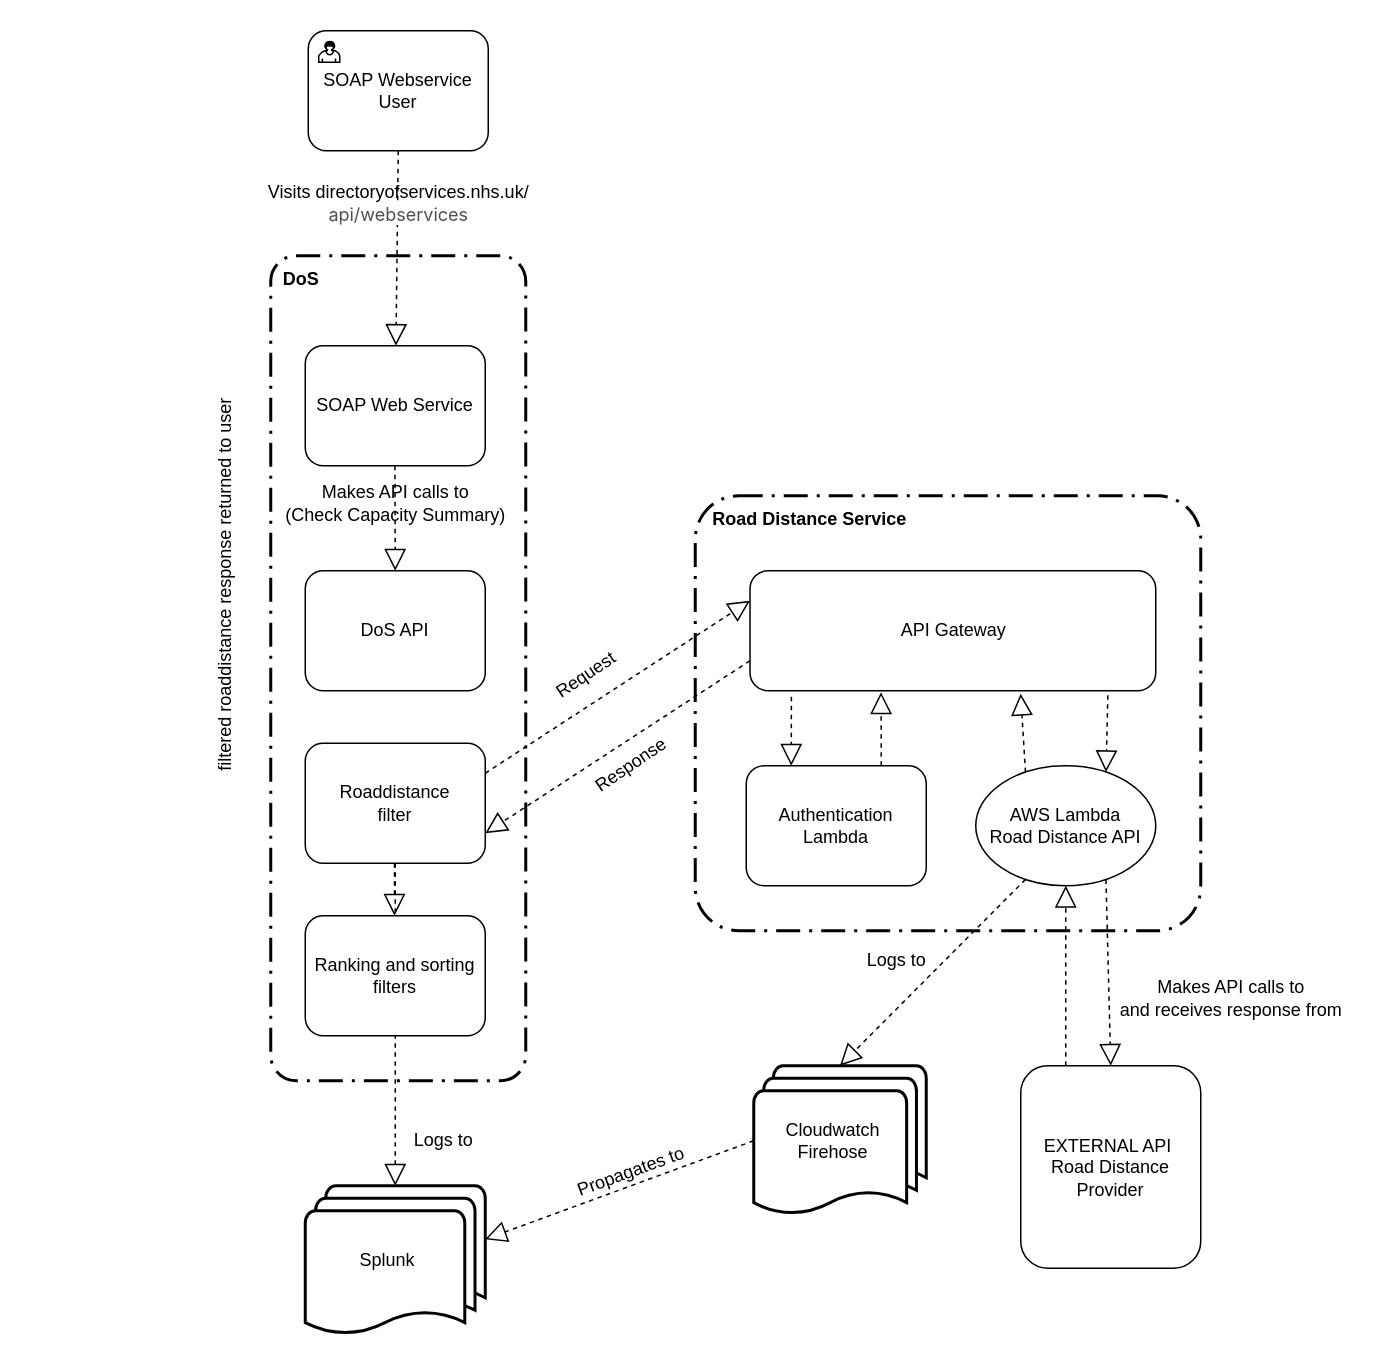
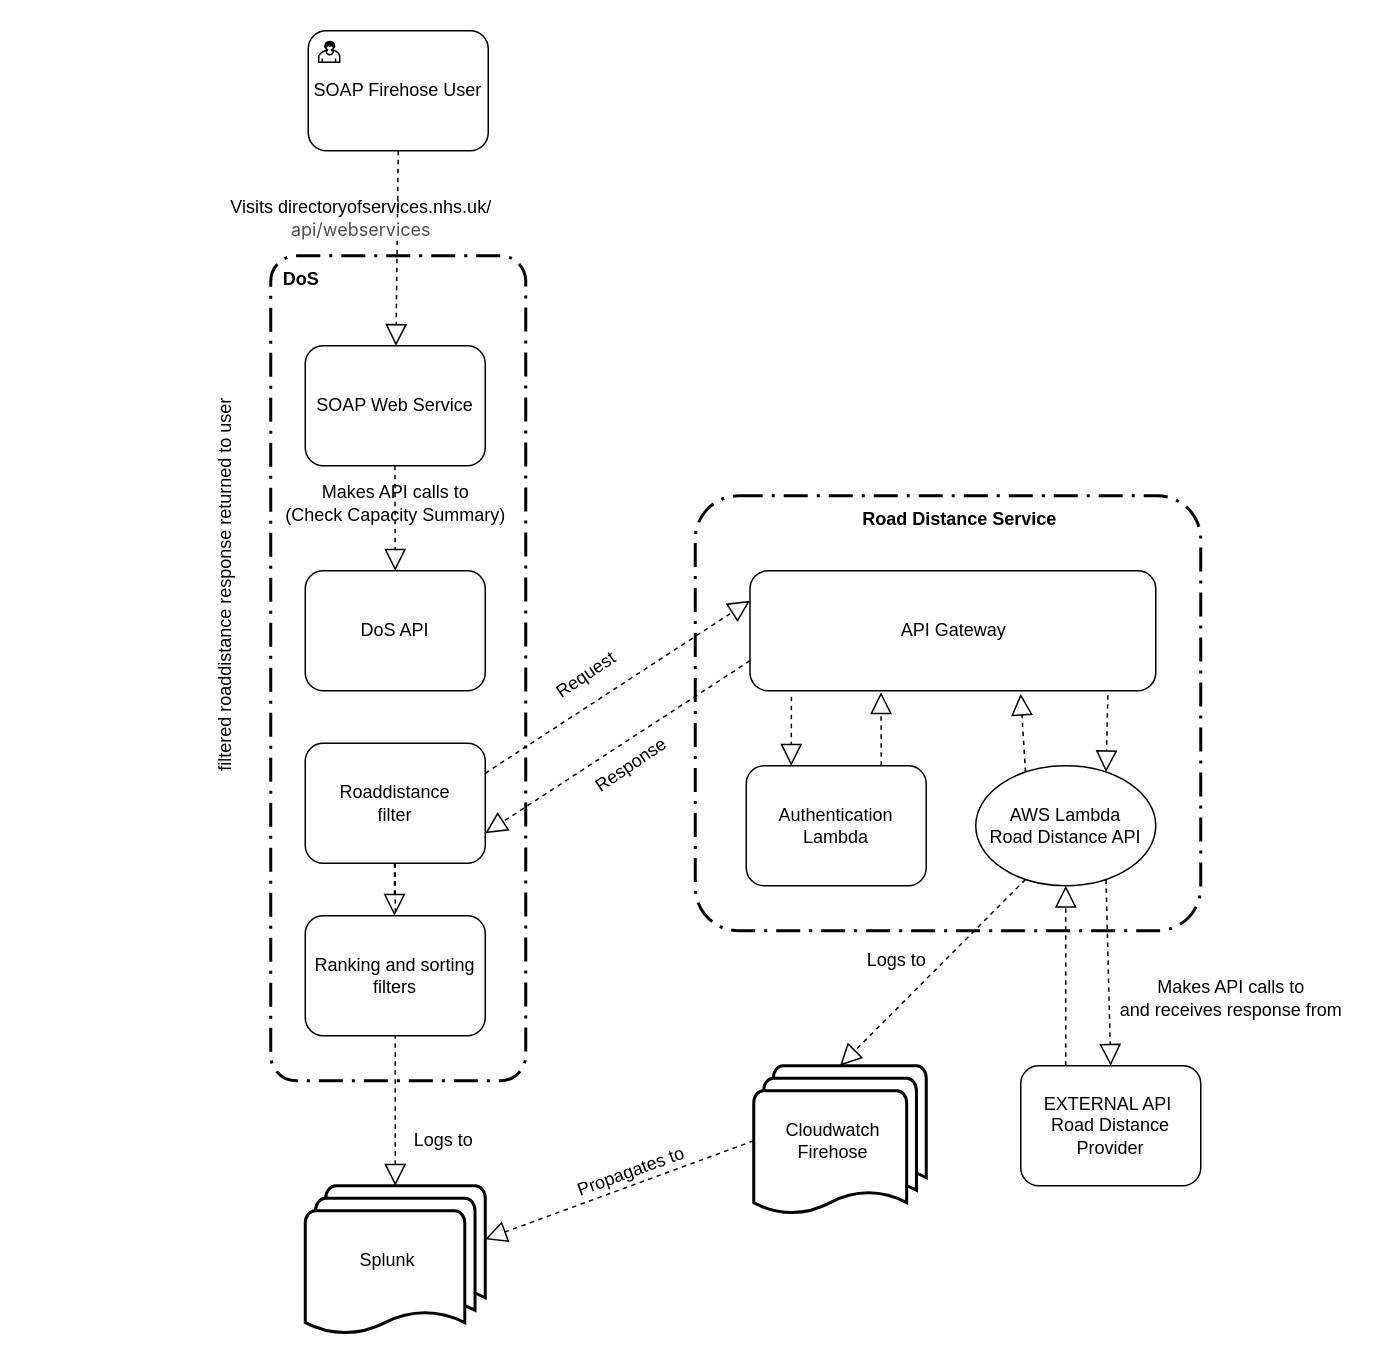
  <mxCell id="0" />
  <mxCell id="1" parent="0" />
  <mxCell id="2" value="" style="rounded=1;arcSize=10;dashed=1;strokeColor=#000000;fillColor=none;gradientColor=none;dashPattern=8 3 1 3;strokeWidth=2;" parent="1" vertex="1"><mxGeometry x="180" y="170" width="170" height="550" as="geometry" /></mxCell>
  <mxCell id="3" value="" style="rounded=1;arcSize=10;dashed=1;strokeColor=#000000;fillColor=none;gradientColor=none;dashPattern=8 3 1 3;strokeWidth=2;" parent="1" vertex="1"><mxGeometry x="463" y="330" width="337" height="290" as="geometry" /></mxCell>
- <mxCell id="4" value="SOAP Webservice User" style="html=1;whiteSpace=wrap;rounded=1;dropTarget=0;" parent="1" vertex="1"><mxGeometry x="205" y="20" width="120" height="80" as="geometry" /></mxCell>
+ <mxCell id="4" value="SOAP Firehose User" style="html=1;whiteSpace=wrap;rounded=1;dropTarget=0;" parent="1" vertex="1"><mxGeometry x="205" y="20" width="120" height="80" as="geometry" /></mxCell>
  <mxCell id="5" value="" style="html=1;shape=mxgraph.bpmn.user_task;outlineConnect=0;" parent="4" vertex="1"><mxGeometry width="14" height="14" relative="1" as="geometry"><mxPoint x="7" y="7" as="offset" /></mxGeometry></mxCell>
  <mxCell id="6" value="AWS Lambda&lt;br&gt;Road Distance API" style="ellipse;html=1;whiteSpace=wrap;dropTarget=0;" parent="1" vertex="1"><mxGeometry x="650" y="510" width="120" height="80" as="geometry" /></mxCell>
  <mxCell id="7" value="DoS API" style="rounded=1;whiteSpace=wrap;html=1;" parent="1" vertex="1"><mxGeometry x="203" y="380" width="120" height="80" as="geometry" /></mxCell>
- <mxCell id="8" value="EXTERNAL API&amp;nbsp;&lt;br&gt;Road Distance Provider" style="rounded=1;whiteSpace=wrap;html=1;" parent="1" vertex="1"><mxGeometry x="680" y="710" width="120" height="135" as="geometry" /></mxCell>
+ <mxCell id="8" value="EXTERNAL API&amp;nbsp;&lt;br&gt;Road Distance Provider" style="rounded=1;whiteSpace=wrap;html=1;" parent="1" vertex="1"><mxGeometry x="680" y="710" width="120" height="80" as="geometry" /></mxCell>
  <mxCell id="9" value="DoS" style="text;html=1;align=center;verticalAlign=middle;resizable=0;points=[];autosize=1;fontStyle=1" parent="1" vertex="1"><mxGeometry x="180" y="176" width="40" height="20" as="geometry" /></mxCell>
  <mxCell id="10" value="SOAP Web Service" style="rounded=1;whiteSpace=wrap;html=1;" parent="1" vertex="1"><mxGeometry x="203" y="230" width="120" height="80" as="geometry" /></mxCell>
  <mxCell id="11" value="" style="endArrow=block;dashed=1;endFill=0;endSize=12;html=1;exitX=0.5;exitY=1;exitDx=0;exitDy=0;" parent="1" target="10" edge="1"><mxGeometry width="160" relative="1" as="geometry"><mxPoint x="265" y="100" as="sourcePoint" /><mxPoint x="380" y="350" as="targetPoint" /></mxGeometry></mxCell>
  <mxCell id="12" value="" style="endArrow=block;dashed=1;endFill=0;endSize=12;html=1;entryX=0.5;entryY=0;entryDx=0;entryDy=0;exitX=0.75;exitY=1;exitDx=0;exitDy=0;" parent="1" source="6" target="8" edge="1"><mxGeometry width="160" relative="1" as="geometry"><mxPoint x="1098" y="48" as="sourcePoint" /><mxPoint x="763" y="346" as="targetPoint" /></mxGeometry></mxCell>
- <mxCell id="13" value="Visits directoryofservices.nhs.uk/&lt;br&gt;&lt;span style=&quot;color: rgb(80 , 80 , 80) ; font-family: &amp;#34;inter&amp;#34; , &amp;#34;opensans&amp;#34; , &amp;#34;helvetica&amp;#34; , &amp;#34;arial&amp;#34; , sans-serif ; text-align: left ; background-color: rgb(255 , 255 , 255)&quot;&gt;api/webservices&lt;/span&gt;" style="text;html=1;align=center;verticalAlign=middle;resizable=0;points=[];autosize=1;" parent="1" vertex="1"><mxGeometry x="170" y="120" width="190" height="30" as="geometry" /></mxCell>
+ <mxCell id="13" value="Visits directoryofservices.nhs.uk/&lt;br&gt;&lt;span style=&quot;color: rgb(80 , 80 , 80) ; font-family: &amp;#34;inter&amp;#34; , &amp;#34;opensans&amp;#34; , &amp;#34;helvetica&amp;#34; , &amp;#34;arial&amp;#34; , sans-serif ; text-align: left ; background-color: rgb(255 , 255 , 255)&quot;&gt;api/webservices&lt;/span&gt;" style="text;html=1;align=center;verticalAlign=middle;resizable=0;points=[];autosize=1;" parent="1" vertex="1"><mxGeometry x="145" y="130" width="190" height="30" as="geometry" /></mxCell>
  <mxCell id="14" value="Makes API calls to&lt;br&gt;(Check Capacity Summary)" style="text;html=1;align=center;verticalAlign=middle;resizable=0;points=[];autosize=1;" parent="1" vertex="1"><mxGeometry x="183" y="320" width="160" height="30" as="geometry" /></mxCell>
  <mxCell id="15" value="Makes API calls to&lt;br&gt;and receives response from" style="text;html=1;align=center;verticalAlign=middle;resizable=0;points=[];autosize=1;" parent="1" vertex="1"><mxGeometry x="740" y="650" width="160" height="30" as="geometry" /></mxCell>
  <mxCell id="16" value="" style="endArrow=block;dashed=1;endFill=0;endSize=12;html=1;exitX=0.25;exitY=1;exitDx=0;exitDy=0;entryX=0.5;entryY=0;entryDx=0;entryDy=0;entryPerimeter=0;" parent="1" source="6" target="21" edge="1"><mxGeometry width="160" relative="1" as="geometry"><mxPoint x="483" y="290" as="sourcePoint" /><mxPoint x="493" y="440" as="targetPoint" /><Array as="points" /></mxGeometry></mxCell>
  <mxCell id="17" value="Logs to" style="text;html=1;align=center;verticalAlign=middle;resizable=0;points=[];autosize=1;" parent="1" vertex="1"><mxGeometry x="567" y="630" width="60" height="20" as="geometry" /></mxCell>
  <mxCell id="18" value="Logs to" style="text;html=1;align=center;verticalAlign=middle;resizable=0;points=[];autosize=1;" parent="1" vertex="1"><mxGeometry x="265" y="750" width="60" height="20" as="geometry" /></mxCell>
  <mxCell id="19" value="" style="strokeWidth=2;html=1;shape=mxgraph.flowchart.multi-document;whiteSpace=wrap;" parent="1" vertex="1"><mxGeometry x="203" y="790" width="120" height="100" as="geometry" /></mxCell>
  <mxCell id="20" value="" style="group" parent="1" vertex="1" connectable="0"><mxGeometry x="502" y="710" width="115" height="100" as="geometry" /></mxCell>
  <mxCell id="21" value="" style="strokeWidth=2;html=1;shape=mxgraph.flowchart.multi-document;whiteSpace=wrap;" parent="20" vertex="1"><mxGeometry width="115" height="100" as="geometry" /></mxCell>
  <mxCell id="22" value="Cloudwatch&lt;br&gt;Firehose" style="text;html=1;strokeColor=none;fillColor=none;align=center;verticalAlign=middle;whiteSpace=wrap;rounded=0;" parent="20" vertex="1"><mxGeometry x="15" y="25" width="76" height="50" as="geometry" /></mxCell>
- <mxCell id="23" value="Road Distance Service" style="text;html=1;align=center;verticalAlign=middle;resizable=0;points=[];autosize=1;fontStyle=1" parent="1" vertex="1"><mxGeometry x="469" y="336" width="140" height="20" as="geometry" /></mxCell>
+ <mxCell id="23" value="Road Distance Service" style="text;html=1;align=center;verticalAlign=middle;resizable=0;points=[];autosize=1;fontStyle=1" parent="1" vertex="1"><mxGeometry x="569" y="336" width="140" height="20" as="geometry" /></mxCell>
  <mxCell id="24" value="API Gateway" style="html=1;whiteSpace=wrap;rounded=1;dropTarget=0;" parent="1" vertex="1"><mxGeometry x="499.5" y="380" width="270.5" height="80" as="geometry" /></mxCell>
  <mxCell id="25" value="Splunk" style="text;html=1;strokeColor=none;fillColor=none;align=center;verticalAlign=middle;whiteSpace=wrap;rounded=0;" parent="1" vertex="1"><mxGeometry x="220" y="815" width="76" height="50" as="geometry" /></mxCell>
  <mxCell id="26" value="Roaddistance&lt;br&gt;filter" style="rounded=1;whiteSpace=wrap;html=1;" parent="1" vertex="1"><mxGeometry x="203" y="495" width="120" height="80" as="geometry" /></mxCell>
  <mxCell id="27" value="" style="endArrow=block;dashed=1;endFill=0;endSize=12;html=1;exitX=0.5;exitY=1;exitDx=0;exitDy=0;entryX=0.5;entryY=0;entryDx=0;entryDy=0;entryPerimeter=0;" parent="1" source="26" target="19" edge="1"><mxGeometry width="160" relative="1" as="geometry"><mxPoint x="384.53" y="720" as="sourcePoint" /><mxPoint x="383.001" y="850" as="targetPoint" /></mxGeometry></mxCell>
  <mxCell id="28" value="" style="endArrow=block;dashed=1;endFill=0;endSize=12;html=1;&#10;startArrow=block;dashed=1;endFill=0;endSize=12;html=1;entryX=0;entryY=0.25;entryDx=0;entryDy=0;exitX=1;exitY=0.25;exitDx=0;exitDy=0;" parent="1" source="26" target="24" edge="1"><mxGeometry width="50" height="50" relative="1" as="geometry"><mxPoint x="380" y="520" as="sourcePoint" /><mxPoint x="500" y="420" as="targetPoint" /></mxGeometry></mxCell>
  <mxCell id="29" value="Request" style="text;html=1;align=center;verticalAlign=middle;resizable=0;points=[];autosize=1;rotation=-34;" parent="1" vertex="1"><mxGeometry x="360" y="440" width="60" height="20" as="geometry" /></mxCell>
  <mxCell id="30" value="Ranking and sorting filters" style="rounded=1;whiteSpace=wrap;html=1;" parent="1" vertex="1"><mxGeometry x="203" y="610" width="120" height="80" as="geometry" /></mxCell>
  <mxCell id="31" value="" style="endArrow=block;dashed=1;endFill=0;endSize=12;html=1;exitX=0.5;exitY=1;exitDx=0;exitDy=0;entryX=0.5;entryY=0;entryDx=0;entryDy=0;" parent="1" edge="1"><mxGeometry width="160" relative="1" as="geometry"><mxPoint x="262.5" y="575" as="sourcePoint" /><mxPoint x="262.5" y="610" as="targetPoint" /></mxGeometry></mxCell>
  <mxCell id="32" value="filtered roaddistance response returned to user" style="text;html=1;align=center;verticalAlign=middle;resizable=0;points=[];autosize=1;rotation=-90;" parent="1" vertex="1"><mxGeometry x="20" y="380" width="260" height="20" as="geometry" /></mxCell>
  <mxCell id="33" value="" style="endArrow=block;dashed=1;endFill=0;endSize=12;html=1;exitX=0.5;exitY=1;exitDx=0;exitDy=0;entryX=0.5;entryY=0;entryDx=0;entryDy=0;" parent="1" target="7" edge="1"><mxGeometry width="160" relative="1" as="geometry"><mxPoint x="262.8" y="310" as="sourcePoint" /><mxPoint x="262.8" y="345" as="targetPoint" /></mxGeometry></mxCell>
  <mxCell id="34" value="" style="endArrow=block;dashed=1;endFill=0;endSize=12;html=1;exitX=0;exitY=0.75;exitDx=0;exitDy=0;entryX=1;entryY=0.75;entryDx=0;entryDy=0;" parent="1" source="24" target="26" edge="1"><mxGeometry width="160" relative="1" as="geometry"><mxPoint x="283" y="480" as="sourcePoint" /><mxPoint x="283" y="515" as="targetPoint" /></mxGeometry></mxCell>
  <mxCell id="35" value="Response" style="text;html=1;align=center;verticalAlign=middle;resizable=0;points=[];autosize=1;rotation=-34;" parent="1" vertex="1"><mxGeometry x="385" y="500" width="70" height="20" as="geometry" /></mxCell>
  <mxCell id="36" value="Propagates to" style="text;html=1;align=center;verticalAlign=middle;resizable=0;points=[];autosize=1;rotation=-20;" parent="1" vertex="1"><mxGeometry x="375" y="771" width="90" height="20" as="geometry" /></mxCell>
  <mxCell id="37" value="" style="endArrow=block;dashed=1;endFill=0;endSize=12;html=1;exitX=0;exitY=0.5;exitDx=0;exitDy=0;entryX=0.999;entryY=0.357;entryDx=0;entryDy=0;exitPerimeter=0;entryPerimeter=0;" parent="1" source="21" target="19" edge="1"><mxGeometry width="160" relative="1" as="geometry"><mxPoint x="446.5" y="680" as="sourcePoint" /><mxPoint x="270" y="795" as="targetPoint" /></mxGeometry></mxCell>
  <mxCell id="38" value="" style="endArrow=block;dashed=1;endFill=0;endSize=12;html=1;entryX=0.5;entryY=1;entryDx=0;entryDy=0;exitX=0.25;exitY=0;exitDx=0;exitDy=0;" parent="1" source="8" target="6" edge="1"><mxGeometry width="160" relative="1" as="geometry"><mxPoint x="660" y="670" as="sourcePoint" /><mxPoint x="891.5" y="670" as="targetPoint" /></mxGeometry></mxCell>
  <mxCell id="39" value="" style="endArrow=block;dashed=1;endFill=0;endSize=12;html=1;exitX=0.25;exitY=0;exitDx=0;exitDy=0;entryX=0.667;entryY=1.025;entryDx=0;entryDy=0;entryPerimeter=0;" parent="1" source="6" target="24" edge="1"><mxGeometry width="160" relative="1" as="geometry"><mxPoint x="599.5" y="470" as="sourcePoint" /><mxPoint x="532" y="460" as="targetPoint" /></mxGeometry></mxCell>
  <mxCell id="40" value="Authentication Lambda" style="html=1;whiteSpace=wrap;rounded=1;dropTarget=0;" parent="1" vertex="1"><mxGeometry x="497" y="510" width="120" height="80" as="geometry" /></mxCell>
  <mxCell id="41" value="" style="endArrow=block;dashed=1;endFill=0;endSize=12;html=1;exitX=0.102;exitY=1.05;exitDx=0;exitDy=0;entryX=0.25;entryY=0;entryDx=0;entryDy=0;startArrow=none;startFill=0;targetPerimeterSpacing=12;sourcePerimeterSpacing=6;exitPerimeter=0;" edge="1" parent="1" source="24" target="40"><mxGeometry width="160" relative="1" as="geometry"><mxPoint x="901" y="350" as="sourcePoint" /><mxPoint x="900" y="470" as="targetPoint" /><Array as="points" /></mxGeometry></mxCell>
  <mxCell id="42" value="" style="endArrow=block;dashed=1;endFill=0;endSize=12;html=1;exitX=0.75;exitY=0;exitDx=0;exitDy=0;entryX=0.323;entryY=1.013;entryDx=0;entryDy=0;startArrow=none;startFill=0;targetPerimeterSpacing=12;sourcePerimeterSpacing=6;entryPerimeter=0;" edge="1" parent="1" source="40" target="24"><mxGeometry width="160" relative="1" as="geometry"><mxPoint x="650" y="495" as="sourcePoint" /><mxPoint x="700.5" y="495" as="targetPoint" /><Array as="points" /></mxGeometry></mxCell>
  <mxCell id="43" value="" style="endArrow=block;dashed=1;endFill=0;endSize=12;html=1;entryX=0.75;entryY=0;entryDx=0;entryDy=0;exitX=0.882;exitY=1.038;exitDx=0;exitDy=0;exitPerimeter=0;" edge="1" parent="1" source="24" target="6"><mxGeometry width="160" relative="1" as="geometry"><mxPoint x="559" y="460" as="sourcePoint" /><mxPoint x="559" y="510" as="targetPoint" /></mxGeometry></mxCell>
